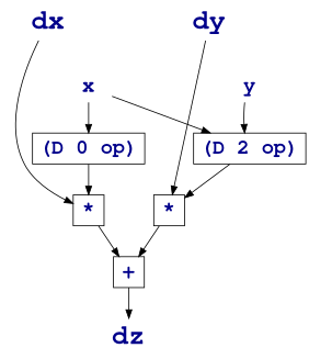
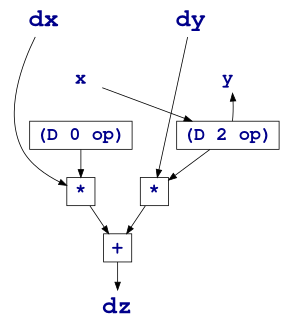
  digraph {
    node [fontcolor=blue4 fontname="courier bold" fontsize=24 shape=none]
    edge [fontcolor=blue4 fontname="courier bold" fontsize=24]
    n1 [label=x]
    n2 [label=y]
    n3 [fontsize=32 label=dx]
    n4 [fontsize=32 label=dy]
    n5 [label="(D 0 op)" shape=rectangle]
    n6 [label="(D 2 op)" shape=rectangle]
    n7 [label="*" shape=square]
    n8 [label="*" shape=square]
    n9 [label="+" shape=square]
    n10 [fontsize=32 label=dz]
    subgraph sub_1 {
      rank=same
      n1
      n2
    }
    subgraph sub_2 {
      rank=same
      n3
      n4
    }
-   n1 -> n5
    n1 -> n6
-   n2 -> n6
+   n6 -> n2
    n3 -> n1 [style=invis]
    n3 -> n7
    n4 -> n2 [style=invis]
    n4 -> n8
    n5 -> n7
    n6 -> n8
    n7 -> n9
    n8 -> n9
    n9 -> n10
  }
